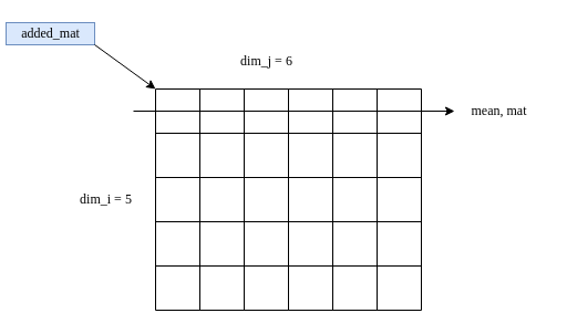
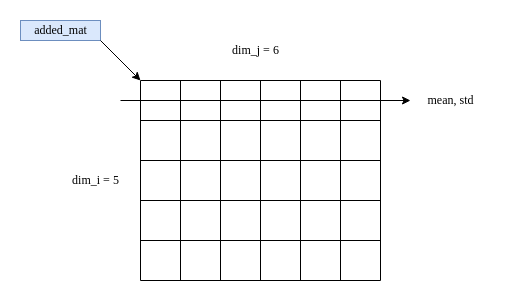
  <mxCell id="0" />
  <mxCell id="1" parent="0" />
  <mxCell id="2" value="" style="endArrow=none;html=1;fontFamily=Verdana;" edge="1" parent="1"><mxGeometry width="50" height="50" relative="1" as="geometry"><mxPoint x="140" y="80" as="sourcePoint" /><mxPoint x="380" y="80" as="targetPoint" /></mxGeometry></mxCell>
  <mxCell id="3" value="" style="endArrow=none;html=1;fontFamily=Verdana;" edge="1" parent="1"><mxGeometry width="50" height="50" relative="1" as="geometry"><mxPoint x="140" y="120" as="sourcePoint" /><mxPoint x="380" y="120" as="targetPoint" /></mxGeometry></mxCell>
  <mxCell id="4" value="" style="endArrow=none;html=1;fontFamily=Verdana;" edge="1" parent="1"><mxGeometry width="50" height="50" relative="1" as="geometry"><mxPoint x="140" y="160" as="sourcePoint" /><mxPoint x="380" y="160" as="targetPoint" /></mxGeometry></mxCell>
  <mxCell id="5" value="" style="endArrow=none;html=1;fontFamily=Verdana;" edge="1" parent="1"><mxGeometry width="50" height="50" relative="1" as="geometry"><mxPoint x="140" y="200" as="sourcePoint" /><mxPoint x="380" y="200" as="targetPoint" /></mxGeometry></mxCell>
  <mxCell id="6" value="" style="endArrow=none;html=1;fontFamily=Verdana;" edge="1" parent="1"><mxGeometry width="50" height="50" relative="1" as="geometry"><mxPoint x="140" y="240" as="sourcePoint" /><mxPoint x="380" y="240" as="targetPoint" /></mxGeometry></mxCell>
  <mxCell id="7" value="" style="endArrow=none;html=1;fontFamily=Verdana;" edge="1" parent="1"><mxGeometry width="50" height="50" relative="1" as="geometry"><mxPoint x="140" y="280" as="sourcePoint" /><mxPoint x="380" y="280" as="targetPoint" /></mxGeometry></mxCell>
  <mxCell id="8" value="" style="endArrow=none;html=1;fontFamily=Verdana;" edge="1" parent="1"><mxGeometry width="50" height="50" relative="1" as="geometry"><mxPoint x="140" y="80" as="sourcePoint" /><mxPoint x="140" y="280" as="targetPoint" /></mxGeometry></mxCell>
  <mxCell id="9" value="" style="endArrow=none;html=1;fontFamily=Verdana;" edge="1" parent="1"><mxGeometry width="50" height="50" relative="1" as="geometry"><mxPoint x="380" y="80" as="sourcePoint" /><mxPoint x="380" y="280" as="targetPoint" /></mxGeometry></mxCell>
  <mxCell id="10" value="" style="endArrow=none;html=1;fontFamily=Verdana;" edge="1" parent="1"><mxGeometry width="50" height="50" relative="1" as="geometry"><mxPoint x="180" y="80" as="sourcePoint" /><mxPoint x="180" y="280" as="targetPoint" /></mxGeometry></mxCell>
  <mxCell id="11" value="" style="endArrow=none;html=1;fontFamily=Verdana;" edge="1" parent="1"><mxGeometry width="50" height="50" relative="1" as="geometry"><mxPoint x="220" y="80" as="sourcePoint" /><mxPoint x="220" y="280" as="targetPoint" /></mxGeometry></mxCell>
  <mxCell id="12" value="" style="endArrow=none;html=1;fontFamily=Verdana;" edge="1" parent="1"><mxGeometry width="50" height="50" relative="1" as="geometry"><mxPoint x="260" y="80" as="sourcePoint" /><mxPoint x="260" y="280" as="targetPoint" /></mxGeometry></mxCell>
  <mxCell id="13" value="dim_i = 5" style="text;html=1;align=center;verticalAlign=middle;resizable=0;points=[];autosize=1;fontFamily=Verdana;" vertex="1" parent="1"><mxGeometry x="60" y="170" width="70" height="20" as="geometry" /></mxCell>
  <mxCell id="14" value="" style="endArrow=none;html=1;" edge="1" parent="1"><mxGeometry width="50" height="50" relative="1" as="geometry"><mxPoint x="300" y="80" as="sourcePoint" /><mxPoint x="300" y="280" as="targetPoint" /></mxGeometry></mxCell>
  <mxCell id="15" value="" style="endArrow=none;html=1;" edge="1" parent="1"><mxGeometry width="50" height="50" relative="1" as="geometry"><mxPoint x="340" y="80" as="sourcePoint" /><mxPoint x="340" y="280" as="targetPoint" /></mxGeometry></mxCell>
- <mxCell id="16" value="dim_j = 6" style="text;html=1;align=center;verticalAlign=middle;resizable=0;points=[];autosize=1;fontFamily=Verdana;" vertex="1" parent="1"><mxGeometry x="200" y="45" width="80" height="20" as="geometry" /></mxCell>
+ <mxCell id="16" value="dim_j = 6" style="text;html=1;align=center;verticalAlign=middle;resizable=0;points=[];autosize=1;fontFamily=Verdana;" vertex="1" parent="1"><mxGeometry x="215" y="40" width="80" height="20" as="geometry" /></mxCell>
  <mxCell id="17" value="" style="endArrow=classic;html=1;fontFamily=Verdana;" edge="1" parent="1"><mxGeometry width="50" height="50" relative="1" as="geometry"><mxPoint x="120" y="100" as="sourcePoint" /><mxPoint x="410" y="100" as="targetPoint" /></mxGeometry></mxCell>
- <mxCell id="18" value="mean, mat" style="text;html=1;align=center;verticalAlign=middle;resizable=0;points=[];autosize=1;fontFamily=Verdana;" vertex="1" parent="1"><mxGeometry x="410" y="90" width="80" height="20" as="geometry" /></mxCell>
- <mxCell id="19" value="added_mat" style="text;html=1;align=center;verticalAlign=middle;resizable=0;points=[];autosize=1;fontFamily=Verdana;fillColor=#dae8fc;strokeColor=#6c8ebf;" vertex="1" parent="1"><mxGeometry x="5" y="20" width="80" height="20" as="geometry" /></mxCell>
+ <mxCell id="18" value="mean, std" style="text;html=1;align=center;verticalAlign=middle;resizable=0;points=[];autosize=1;fontFamily=Verdana;" vertex="1" parent="1"><mxGeometry x="410" y="90" width="80" height="20" as="geometry" /></mxCell>
+ <mxCell id="19" value="added_mat" style="text;html=1;align=center;verticalAlign=middle;resizable=0;points=[];autosize=1;fontFamily=Verdana;fillColor=#dae8fc;strokeColor=#6c8ebf;" vertex="1" parent="1"><mxGeometry x="20" y="20" width="80" height="20" as="geometry" /></mxCell>
  <mxCell id="20" value="" style="endArrow=classic;html=1;fontFamily=Verdana;exitX=1;exitY=1;exitDx=0;exitDy=0;exitPerimeter=0;" edge="1" parent="1" source="19"><mxGeometry width="50" height="50" relative="1" as="geometry"><mxPoint x="270" y="160" as="sourcePoint" /><mxPoint x="140" y="80" as="targetPoint" /></mxGeometry></mxCell>
